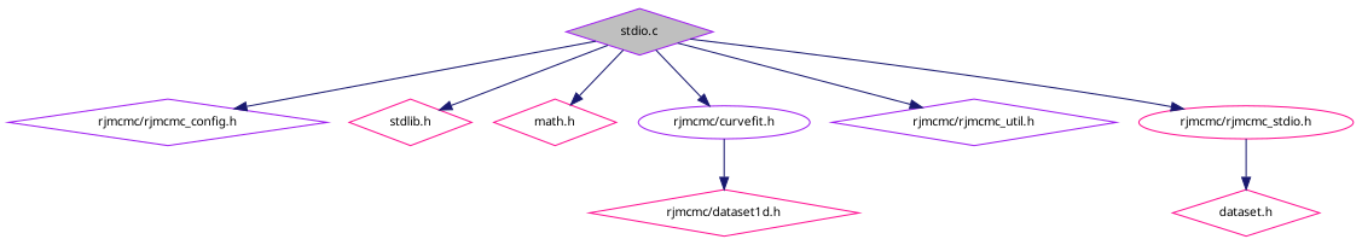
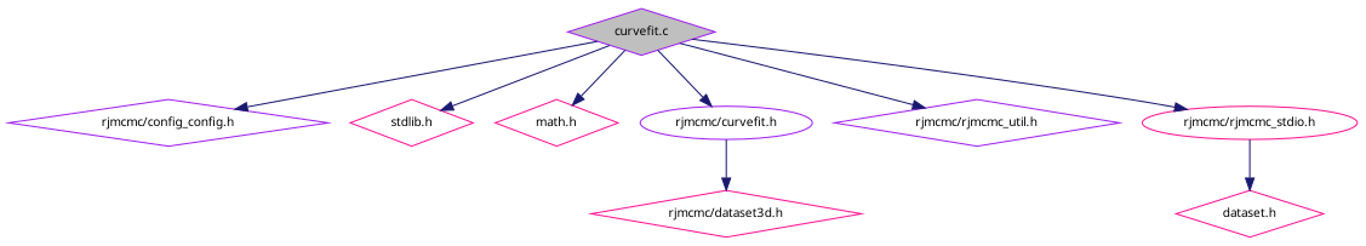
  digraph {
    node [color=deeppink fillcolor=white fontname="FreeSans.ttf" fontsize=10 shape=diamond style=filled]
    edge [color=midnightblue fontname="FreeSans.ttf" fontsize=10 labelfontname="FreeSans.ttf" labelfontsize=10 style=solid]
-   n1 [color=purple fillcolor=grey75 fontcolor=black height=0.2 label="stdio.c" width=0.4]
-   n2 [color=purple height=0.2 label="rjmcmc/rjmcmc_config.h" width=0.4]
+   n1 [color=purple fillcolor=grey75 fontcolor=black height=0.2 label="curvefit.c" width=0.4]
+   n2 [color=purple height=0.2 label="rjmcmc/config_config.h" width=0.4]
    n3 [height=0.2 label="stdlib.h" width=0.4]
    n4 [height=0.2 label="math.h" width=0.4]
    n5 [color=purple height=0.2 label="rjmcmc/curvefit.h" shape=ellipse width=0.4]
    n6 [color=purple height=0.2 label="rjmcmc/rjmcmc_util.h" width=0.4]
    n7 [height=0.2 label="rjmcmc/rjmcmc_stdio.h" shape=ellipse width=0.4]
-   n8 [height=0.2 label="rjmcmc/dataset1d.h" width=0.4]
+   n8 [height=0.2 label="rjmcmc/dataset3d.h" width=0.4]
    n9 [height=0.2 label="dataset.h" width=0.4]
    n1 -> n2
    n1 -> n3
    n1 -> n4
    n1 -> n5
    n1 -> n6
    n1 -> n7
    n5 -> n8
    n7 -> n9
  }
